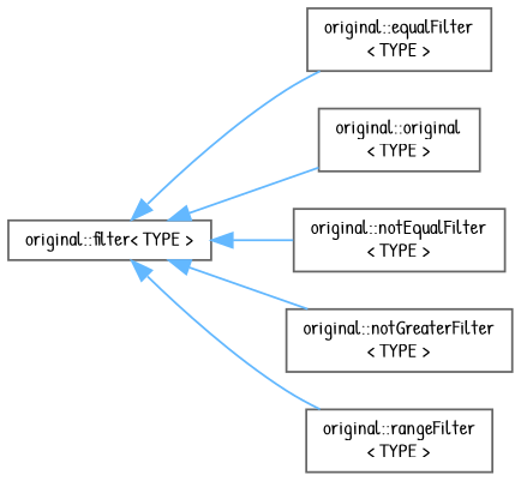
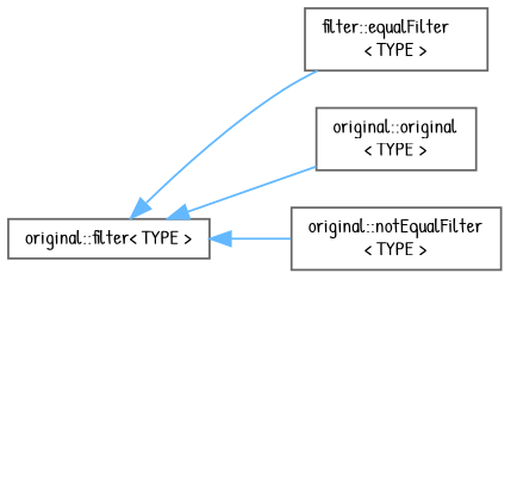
  digraph {
    fontname="Patrick Hand"
    rankdir=LR
    node [color=grey40 fillcolor=white fontname="Patrick Hand" fontsize=10 shape=box style=filled]
    edge [color=steelblue1 dir=back fontname="Patrick Hand" fontsize=10 labelfontname=Helvetica labelfontsize=10 style=solid]
    n1 [height=0.2 label="original::filter\< TYPE \>" width=0.4]
-   n2 [height=0.2 label="original::equalFilter\l\< TYPE \>" width=0.4]
+   n2 [height=0.2 label="filter::equalFilter\l\< TYPE \>" width=0.4]
    n3 [height=0.2 label="original::original\l\< TYPE \>" width=0.4]
    n4 [height=0.2 label="original::notEqualFilter\l\< TYPE \>" width=0.4]
-   n5 [height=0.2 label="original::notGreaterFilter\l\< TYPE \>" width=0.4]
-   n6 [height=0.2 label="original::rangeFilter\l\< TYPE \>" width=0.4]
    n1 -> n2
    n1 -> n3
    n1 -> n4
-   n1 -> n5
-   n1 -> n6
  }
